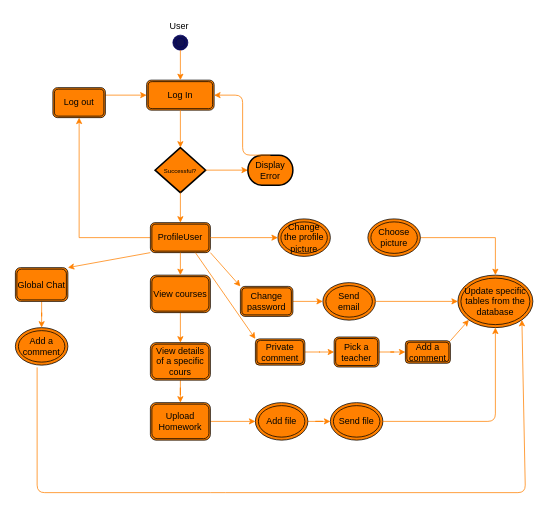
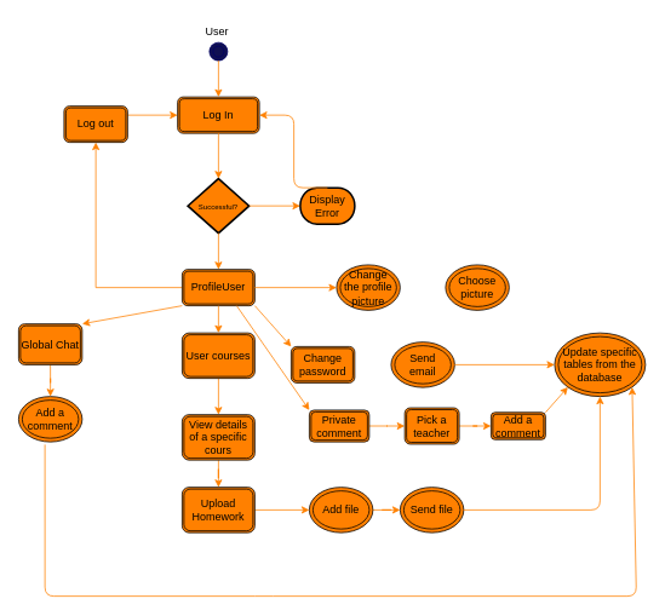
  <mxCell id="0" />
  <mxCell id="1" parent="0" />
  <mxCell id="2" value="" style="ellipse;shape=doubleEllipse;whiteSpace=wrap;html=1;aspect=fixed;strokeColor=#000066;backgroundColor=##302b63;fillColor=#101052;" vertex="1" parent="1"><mxGeometry x="230" y="46" width="20" height="20" as="geometry" /></mxCell>
  <mxCell id="3" value="Log In" style="shape=ext;double=1;rounded=1;whiteSpace=wrap;html=1;strokeColor=#000000;gradientColor=none;fillColor=#FF8000;" vertex="1" parent="1"><mxGeometry x="195" y="106" width="90" height="40" as="geometry" /></mxCell>
  <mxCell id="4" value="&lt;font style=&quot;font-size: 8px&quot;&gt;Successful&lt;/font&gt;&lt;font style=&quot;font-size: 8px&quot;&gt;?&lt;/font&gt;" style="strokeWidth=2;html=1;shape=mxgraph.flowchart.decision;whiteSpace=wrap;fillColor=#FF8000;gradientColor=none;" vertex="1" parent="1"><mxGeometry x="206.25" y="196" width="67.5" height="60" as="geometry" /></mxCell>
  <mxCell id="5" value="" style="endArrow=classic;html=1;exitX=0.5;exitY=1;exitDx=0;exitDy=0;entryX=0.5;entryY=0;entryDx=0;entryDy=0;strokeColor=#FF8000;" edge="1" parent="1" source="2" target="3"><mxGeometry width="50" height="50" relative="1" as="geometry"><mxPoint x="210" y="356" as="sourcePoint" /><mxPoint x="260" y="306" as="targetPoint" /></mxGeometry></mxCell>
  <mxCell id="6" value="" style="endArrow=classic;html=1;exitX=0.5;exitY=1;exitDx=0;exitDy=0;entryX=0.5;entryY=0;entryDx=0;entryDy=0;entryPerimeter=0;strokeColor=#FF8000;" edge="1" parent="1" source="3" target="4"><mxGeometry width="50" height="50" relative="1" as="geometry"><mxPoint x="210" y="356" as="sourcePoint" /><mxPoint x="270" y="306" as="targetPoint" /></mxGeometry></mxCell>
  <mxCell id="7" value="Display Error" style="strokeWidth=2;html=1;shape=mxgraph.flowchart.terminator;whiteSpace=wrap;fillColor=#FF8000;gradientColor=none;" vertex="1" parent="1"><mxGeometry x="330" y="206" width="60" height="40" as="geometry" /></mxCell>
  <mxCell id="8" value="" style="endArrow=classic;html=1;strokeColor=#FF8000;exitX=1;exitY=0.5;exitDx=0;exitDy=0;exitPerimeter=0;entryX=0;entryY=0.5;entryDx=0;entryDy=0;entryPerimeter=0;" edge="1" parent="1" source="4" target="7"><mxGeometry width="50" height="50" relative="1" as="geometry"><mxPoint x="210" y="346" as="sourcePoint" /><mxPoint x="260" y="296" as="targetPoint" /></mxGeometry></mxCell>
  <mxCell id="9" value="" style="edgeStyle=elbowEdgeStyle;elbow=horizontal;endArrow=classic;html=1;strokeColor=#FF8000;exitX=0.5;exitY=0;exitDx=0;exitDy=0;exitPerimeter=0;entryX=1;entryY=0.5;entryDx=0;entryDy=0;" edge="1" parent="1" source="7" target="3"><mxGeometry width="50" height="50" relative="1" as="geometry"><mxPoint x="210" y="346" as="sourcePoint" /><mxPoint x="260" y="296" as="targetPoint" /></mxGeometry></mxCell>
  <mxCell id="10" value="" style="edgeStyle=orthogonalEdgeStyle;rounded=0;orthogonalLoop=1;jettySize=auto;html=1;strokeColor=#FF8000;" edge="1" parent="1" source="11" target="16"><mxGeometry relative="1" as="geometry" /></mxCell>
  <mxCell id="11" value="ProfileUser" style="shape=ext;double=1;rounded=1;whiteSpace=wrap;html=1;strokeColor=#000000;fillColor=#FF8000;gradientColor=none;" vertex="1" parent="1"><mxGeometry x="200" y="296" width="80" height="40" as="geometry" /></mxCell>
  <mxCell id="12" value="" style="endArrow=classic;html=1;strokeColor=#FF8000;exitX=0.5;exitY=1;exitDx=0;exitDy=0;exitPerimeter=0;entryX=0.5;entryY=0;entryDx=0;entryDy=0;" edge="1" parent="1" source="4" target="11"><mxGeometry width="50" height="50" relative="1" as="geometry"><mxPoint x="210" y="346" as="sourcePoint" /><mxPoint x="260" y="296" as="targetPoint" /></mxGeometry></mxCell>
  <mxCell id="13" value="" style="edgeStyle=orthogonalEdgeStyle;rounded=0;orthogonalLoop=1;jettySize=auto;html=1;strokeColor=#FF8000;" edge="1" parent="1" source="14" target="26"><mxGeometry relative="1" as="geometry" /></mxCell>
- <mxCell id="14" value="View courses" style="shape=ext;double=1;rounded=1;whiteSpace=wrap;html=1;strokeColor=#000000;fillColor=#FF8000;gradientColor=none;" vertex="1" parent="1"><mxGeometry x="200" y="366" width="80" height="50" as="geometry" /></mxCell>
+ <mxCell id="14" value="User courses" style="shape=ext;double=1;rounded=1;whiteSpace=wrap;html=1;strokeColor=#000000;fillColor=#FF8000;gradientColor=none;" vertex="1" parent="1"><mxGeometry x="200" y="366" width="80" height="50" as="geometry" /></mxCell>
  <mxCell id="15" value="" style="edgeStyle=orthogonalEdgeStyle;rounded=0;orthogonalLoop=1;jettySize=auto;html=1;strokeColor=#FF8000;entryX=0;entryY=0.5;entryDx=0;entryDy=0;" edge="1" parent="1" source="16" target="3"><mxGeometry relative="1" as="geometry"><mxPoint x="125" y="226" as="targetPoint" /><Array as="points"><mxPoint x="125" y="126" /></Array></mxGeometry></mxCell>
  <mxCell id="16" value="Log out" style="shape=ext;double=1;rounded=1;whiteSpace=wrap;html=1;strokeColor=#000000;fillColor=#FF8000;gradientColor=none;" vertex="1" parent="1"><mxGeometry x="70" y="116" width="70" height="40" as="geometry" /></mxCell>
- <mxCell id="17" value="" style="edgeStyle=orthogonalEdgeStyle;rounded=0;orthogonalLoop=1;jettySize=auto;html=1;strokeColor=#FF8000;" edge="1" parent="1" source="18" target="34"><mxGeometry relative="1" as="geometry" /></mxCell>
  <mxCell id="18" value="Change password" style="shape=ext;double=1;rounded=1;whiteSpace=wrap;html=1;strokeColor=#000000;fillColor=#FF8000;gradientColor=none;" vertex="1" parent="1"><mxGeometry x="320" y="381" width="70" height="40" as="geometry" /></mxCell>
  <mxCell id="19" value="" style="endArrow=classic;html=1;strokeColor=#FF8000;exitX=0.5;exitY=1;exitDx=0;exitDy=0;entryX=0.5;entryY=0;entryDx=0;entryDy=0;" edge="1" parent="1" source="11" target="14"><mxGeometry width="50" height="50" relative="1" as="geometry"><mxPoint x="210" y="346" as="sourcePoint" /><mxPoint x="260" y="296" as="targetPoint" /></mxGeometry></mxCell>
  <mxCell id="20" value="Change the profile picture" style="ellipse;shape=doubleEllipse;whiteSpace=wrap;html=1;strokeColor=#000000;fillColor=#FF8000;gradientColor=none;" vertex="1" parent="1"><mxGeometry x="370" y="291" width="70" height="50" as="geometry" /></mxCell>
  <mxCell id="21" value="" style="endArrow=classic;html=1;strokeColor=#FF8000;exitX=1;exitY=0.5;exitDx=0;exitDy=0;entryX=0;entryY=0.5;entryDx=0;entryDy=0;" edge="1" parent="1" source="11" target="20"><mxGeometry width="50" height="50" relative="1" as="geometry"><mxPoint x="210" y="336" as="sourcePoint" /><mxPoint x="260" y="286" as="targetPoint" /></mxGeometry></mxCell>
- <mxCell id="22" value="" style="edgeStyle=orthogonalEdgeStyle;rounded=0;orthogonalLoop=1;jettySize=auto;html=1;strokeColor=#FF8000;" edge="1" parent="1" source="23" target="24"><mxGeometry relative="1" as="geometry" /></mxCell>
  <mxCell id="23" value="Choose picture" style="ellipse;shape=doubleEllipse;whiteSpace=wrap;html=1;strokeColor=#000000;fillColor=#FF8000;gradientColor=none;" vertex="1" parent="1"><mxGeometry x="490" y="291" width="70" height="50" as="geometry" /></mxCell>
  <mxCell id="24" value="Update specific tables from the database" style="ellipse;shape=doubleEllipse;whiteSpace=wrap;html=1;strokeColor=#000000;fillColor=#FF8000;gradientColor=none;" vertex="1" parent="1"><mxGeometry x="610" y="366" width="100" height="70" as="geometry" /></mxCell>
  <mxCell id="25" value="" style="edgeStyle=orthogonalEdgeStyle;rounded=0;orthogonalLoop=1;jettySize=auto;html=1;strokeColor=#FF8000;" edge="1" parent="1" source="26" target="28"><mxGeometry relative="1" as="geometry" /></mxCell>
  <mxCell id="26" value="View details of a specific cours" style="shape=ext;double=1;rounded=1;whiteSpace=wrap;html=1;strokeColor=#000000;fillColor=#FF8000;gradientColor=none;" vertex="1" parent="1"><mxGeometry x="200" y="456" width="80" height="50" as="geometry" /></mxCell>
  <mxCell id="27" value="" style="edgeStyle=orthogonalEdgeStyle;rounded=0;orthogonalLoop=1;jettySize=auto;html=1;strokeColor=#FF8000;" edge="1" parent="1" source="28" target="30"><mxGeometry relative="1" as="geometry" /></mxCell>
  <mxCell id="28" value="Upload Homework" style="shape=ext;double=1;rounded=1;whiteSpace=wrap;html=1;strokeColor=#000000;fillColor=#FF8000;gradientColor=none;" vertex="1" parent="1"><mxGeometry x="200" y="536" width="80" height="50" as="geometry" /></mxCell>
  <mxCell id="29" value="" style="edgeStyle=orthogonalEdgeStyle;rounded=0;orthogonalLoop=1;jettySize=auto;html=1;strokeColor=#FF8000;" edge="1" parent="1" source="30" target="31"><mxGeometry relative="1" as="geometry" /></mxCell>
  <mxCell id="30" value="Add file" style="ellipse;shape=doubleEllipse;whiteSpace=wrap;html=1;strokeColor=#000000;fillColor=#FF8000;gradientColor=none;" vertex="1" parent="1"><mxGeometry x="340" y="536" width="70" height="50" as="geometry" /></mxCell>
  <mxCell id="31" value="Send file" style="ellipse;shape=doubleEllipse;whiteSpace=wrap;html=1;strokeColor=#000000;fillColor=#FF8000;gradientColor=none;" vertex="1" parent="1"><mxGeometry x="440" y="536" width="70" height="50" as="geometry" /></mxCell>
  <mxCell id="32" value="" style="endArrow=classic;html=1;strokeColor=#FF8000;exitX=1;exitY=0.5;exitDx=0;exitDy=0;entryX=0.5;entryY=1;entryDx=0;entryDy=0;" edge="1" parent="1" source="31" target="24"><mxGeometry width="50" height="50" relative="1" as="geometry"><mxPoint x="210" y="626" as="sourcePoint" /><mxPoint x="260" y="576" as="targetPoint" /><Array as="points"><mxPoint x="660" y="561" /></Array></mxGeometry></mxCell>
  <mxCell id="33" value="" style="endArrow=classic;html=1;strokeColor=#FF8000;exitX=1;exitY=1;exitDx=0;exitDy=0;entryX=0;entryY=0;entryDx=0;entryDy=0;" edge="1" parent="1" source="11" target="18"><mxGeometry width="50" height="50" relative="1" as="geometry"><mxPoint x="210" y="426" as="sourcePoint" /><mxPoint x="260" y="376" as="targetPoint" /></mxGeometry></mxCell>
  <mxCell id="34" value="Send email" style="ellipse;shape=doubleEllipse;whiteSpace=wrap;html=1;strokeColor=#000000;fillColor=#FF8000;gradientColor=none;" vertex="1" parent="1"><mxGeometry x="430" y="376" width="70" height="50" as="geometry" /></mxCell>
  <mxCell id="35" value="" style="endArrow=classic;html=1;strokeColor=#FF8000;exitX=1;exitY=0.5;exitDx=0;exitDy=0;entryX=0;entryY=0.5;entryDx=0;entryDy=0;" edge="1" parent="1" source="34" target="24"><mxGeometry width="50" height="50" relative="1" as="geometry"><mxPoint x="210" y="436" as="sourcePoint" /><mxPoint x="260" y="386" as="targetPoint" /></mxGeometry></mxCell>
  <mxCell id="36" value="" style="edgeStyle=orthogonalEdgeStyle;rounded=0;orthogonalLoop=1;jettySize=auto;html=1;strokeColor=#FF8000;" edge="1" parent="1" source="37" target="38"><mxGeometry relative="1" as="geometry" /></mxCell>
  <mxCell id="37" value="Global Chat" style="shape=ext;double=1;rounded=1;whiteSpace=wrap;html=1;strokeColor=#000000;fillColor=#FF8000;gradientColor=none;" vertex="1" parent="1"><mxGeometry x="20" y="356" width="70" height="45" as="geometry" /></mxCell>
  <mxCell id="38" value="Add a comment" style="ellipse;shape=doubleEllipse;whiteSpace=wrap;html=1;strokeColor=#000000;fillColor=#FF8000;gradientColor=none;" vertex="1" parent="1"><mxGeometry x="20" y="436" width="70" height="50" as="geometry" /></mxCell>
  <mxCell id="39" value="" style="endArrow=classic;html=1;strokeColor=#FF8000;exitX=0.414;exitY=1.06;exitDx=0;exitDy=0;exitPerimeter=0;entryX=1;entryY=1;entryDx=0;entryDy=0;" edge="1" parent="1" source="38" target="24"><mxGeometry width="50" height="50" relative="1" as="geometry"><mxPoint x="210" y="436" as="sourcePoint" /><mxPoint x="260" y="386" as="targetPoint" /><Array as="points"><mxPoint x="49" y="656" /><mxPoint x="290" y="656" /><mxPoint x="700" y="656" /></Array></mxGeometry></mxCell>
  <mxCell id="40" value="" style="endArrow=classic;html=1;strokeColor=#FF8000;entryX=1;entryY=0;entryDx=0;entryDy=0;exitX=0;exitY=1;exitDx=0;exitDy=0;" edge="1" parent="1" source="11" target="37"><mxGeometry width="50" height="50" relative="1" as="geometry"><mxPoint x="-30" y="296" as="sourcePoint" /><mxPoint x="20" y="246" as="targetPoint" /></mxGeometry></mxCell>
  <mxCell id="41" value="" style="edgeStyle=orthogonalEdgeStyle;rounded=0;orthogonalLoop=1;jettySize=auto;html=1;strokeColor=#FF8000;" edge="1" parent="1" source="42" target="45"><mxGeometry relative="1" as="geometry" /></mxCell>
  <mxCell id="42" value="Private comment" style="shape=ext;double=1;rounded=1;whiteSpace=wrap;html=1;strokeColor=#000000;fillColor=#FF8000;gradientColor=none;" vertex="1" parent="1"><mxGeometry x="340" y="451" width="66" height="35" as="geometry" /></mxCell>
  <mxCell id="43" value="" style="endArrow=classic;html=1;strokeColor=#FF8000;exitX=0.75;exitY=1;exitDx=0;exitDy=0;entryX=0;entryY=0;entryDx=0;entryDy=0;" edge="1" parent="1" source="11" target="42"><mxGeometry width="50" height="50" relative="1" as="geometry"><mxPoint x="210" y="436" as="sourcePoint" /><mxPoint x="260" y="386" as="targetPoint" /></mxGeometry></mxCell>
  <mxCell id="44" value="" style="edgeStyle=orthogonalEdgeStyle;rounded=0;orthogonalLoop=1;jettySize=auto;html=1;strokeColor=#FF8000;" edge="1" parent="1" source="45" target="46"><mxGeometry relative="1" as="geometry" /></mxCell>
  <mxCell id="45" value="Pick a teacher" style="shape=ext;double=1;rounded=1;whiteSpace=wrap;html=1;strokeColor=#000000;fillColor=#FF8000;gradientColor=none;" vertex="1" parent="1"><mxGeometry x="445" y="448.5" width="60" height="40" as="geometry" /></mxCell>
  <mxCell id="46" value="Add a comment" style="shape=ext;double=1;rounded=1;whiteSpace=wrap;html=1;strokeColor=#000000;fillColor=#FF8000;gradientColor=none;" vertex="1" parent="1"><mxGeometry x="540" y="453.5" width="60" height="30" as="geometry" /></mxCell>
  <mxCell id="47" value="" style="endArrow=classic;html=1;strokeColor=#FF8000;entryX=0;entryY=1;entryDx=0;entryDy=0;exitX=1;exitY=0;exitDx=0;exitDy=0;" edge="1" parent="1" source="46" target="24"><mxGeometry width="50" height="50" relative="1" as="geometry"><mxPoint x="580" y="556" as="sourcePoint" /><mxPoint x="630" y="506" as="targetPoint" /></mxGeometry></mxCell>
  <mxCell id="48" value="User" style="text;strokeColor=none;fillColor=none;align=left;verticalAlign=top;spacingLeft=4;spacingRight=4;overflow=hidden;rotatable=0;points=[[0,0.5],[1,0.5]];portConstraint=eastwest;" vertex="1" parent="1"><mxGeometry x="220" y="20" width="60" height="26" as="geometry" /></mxCell>
